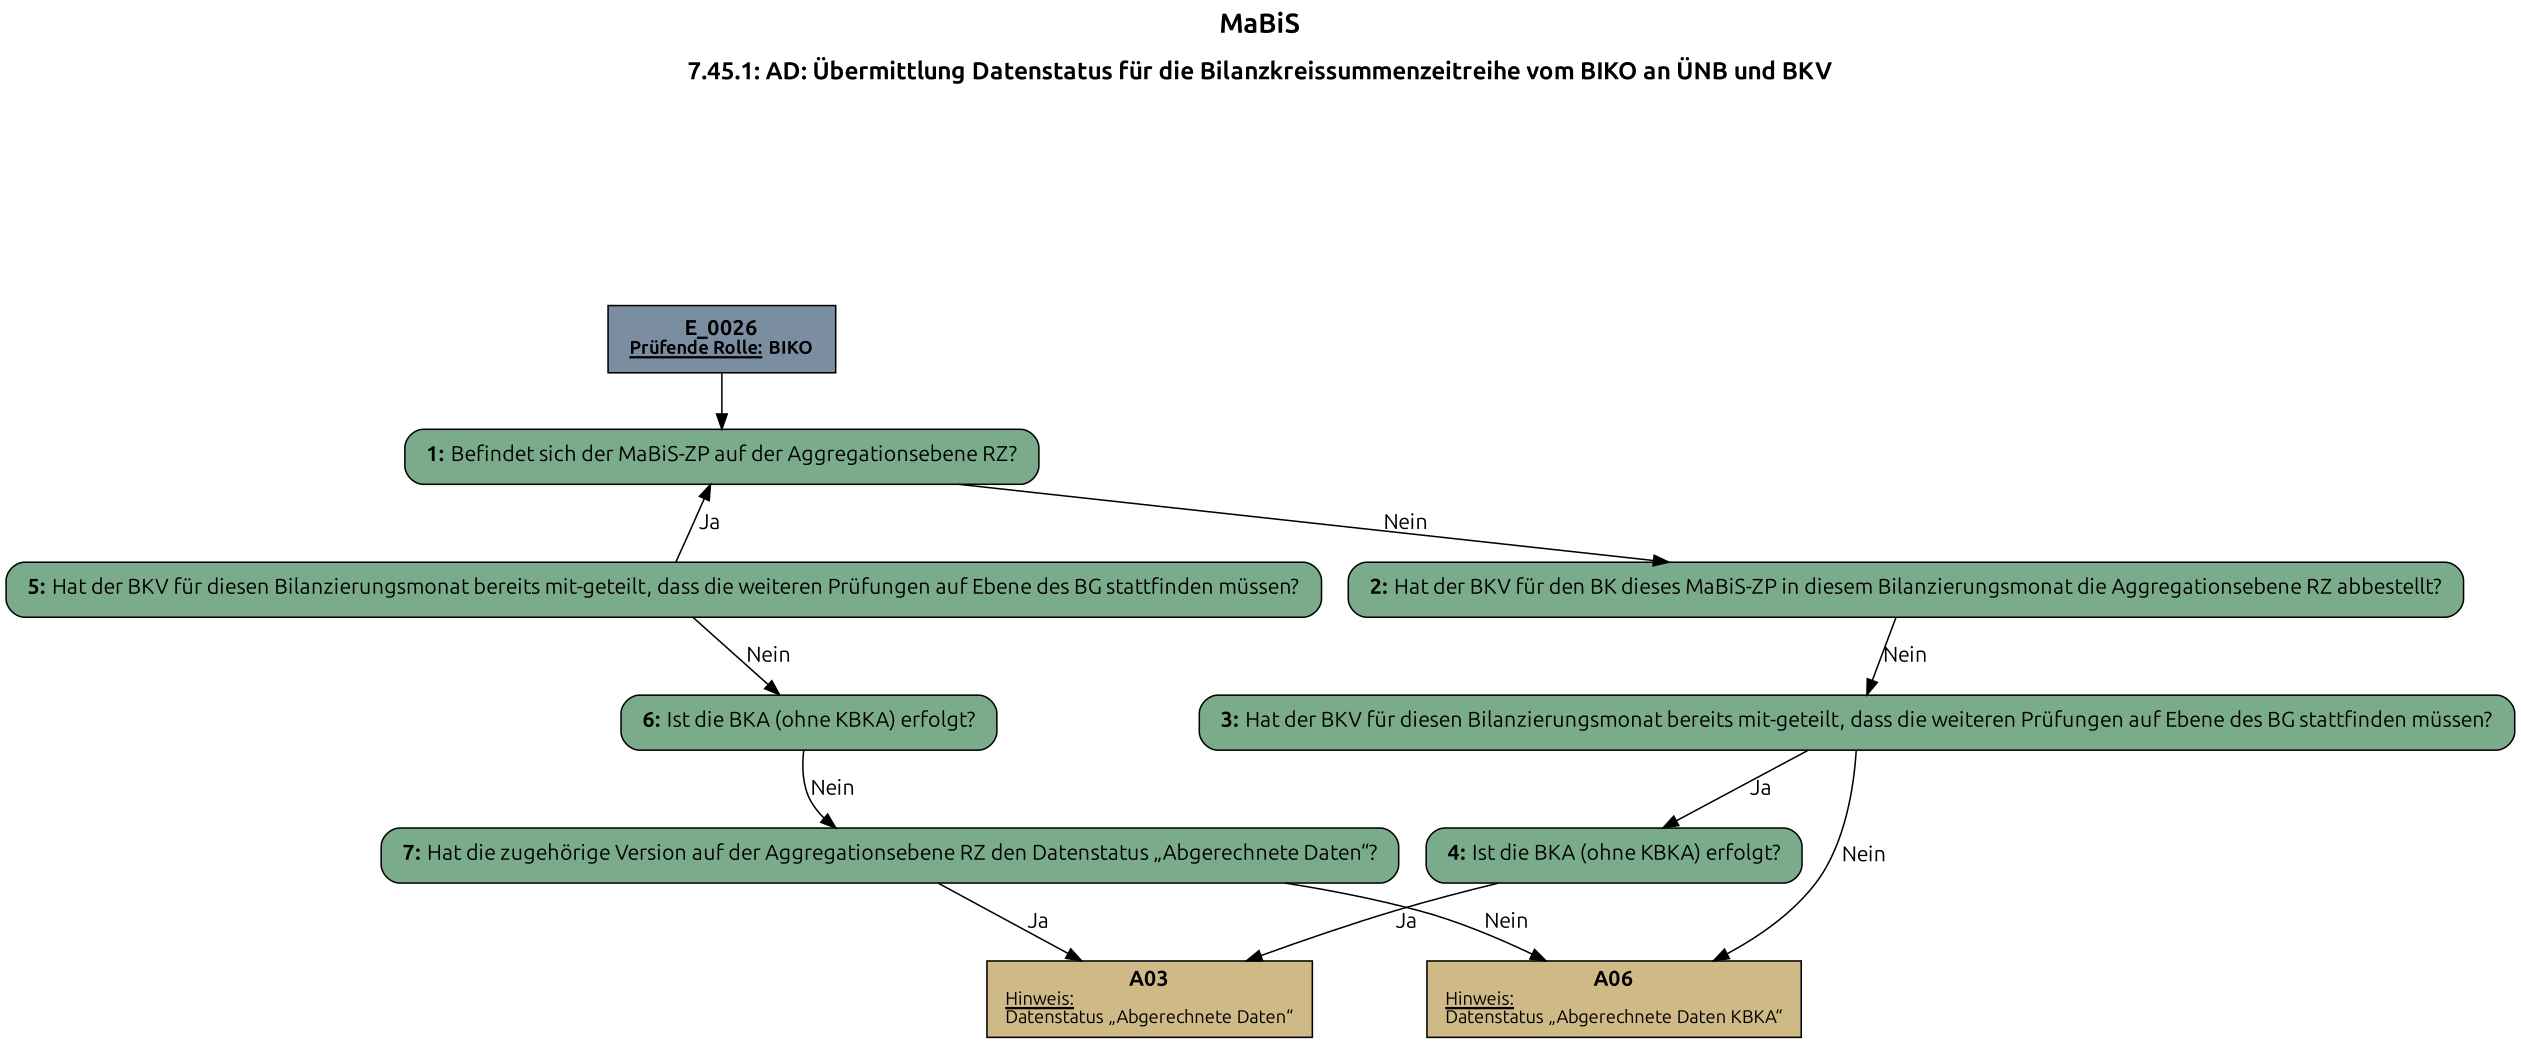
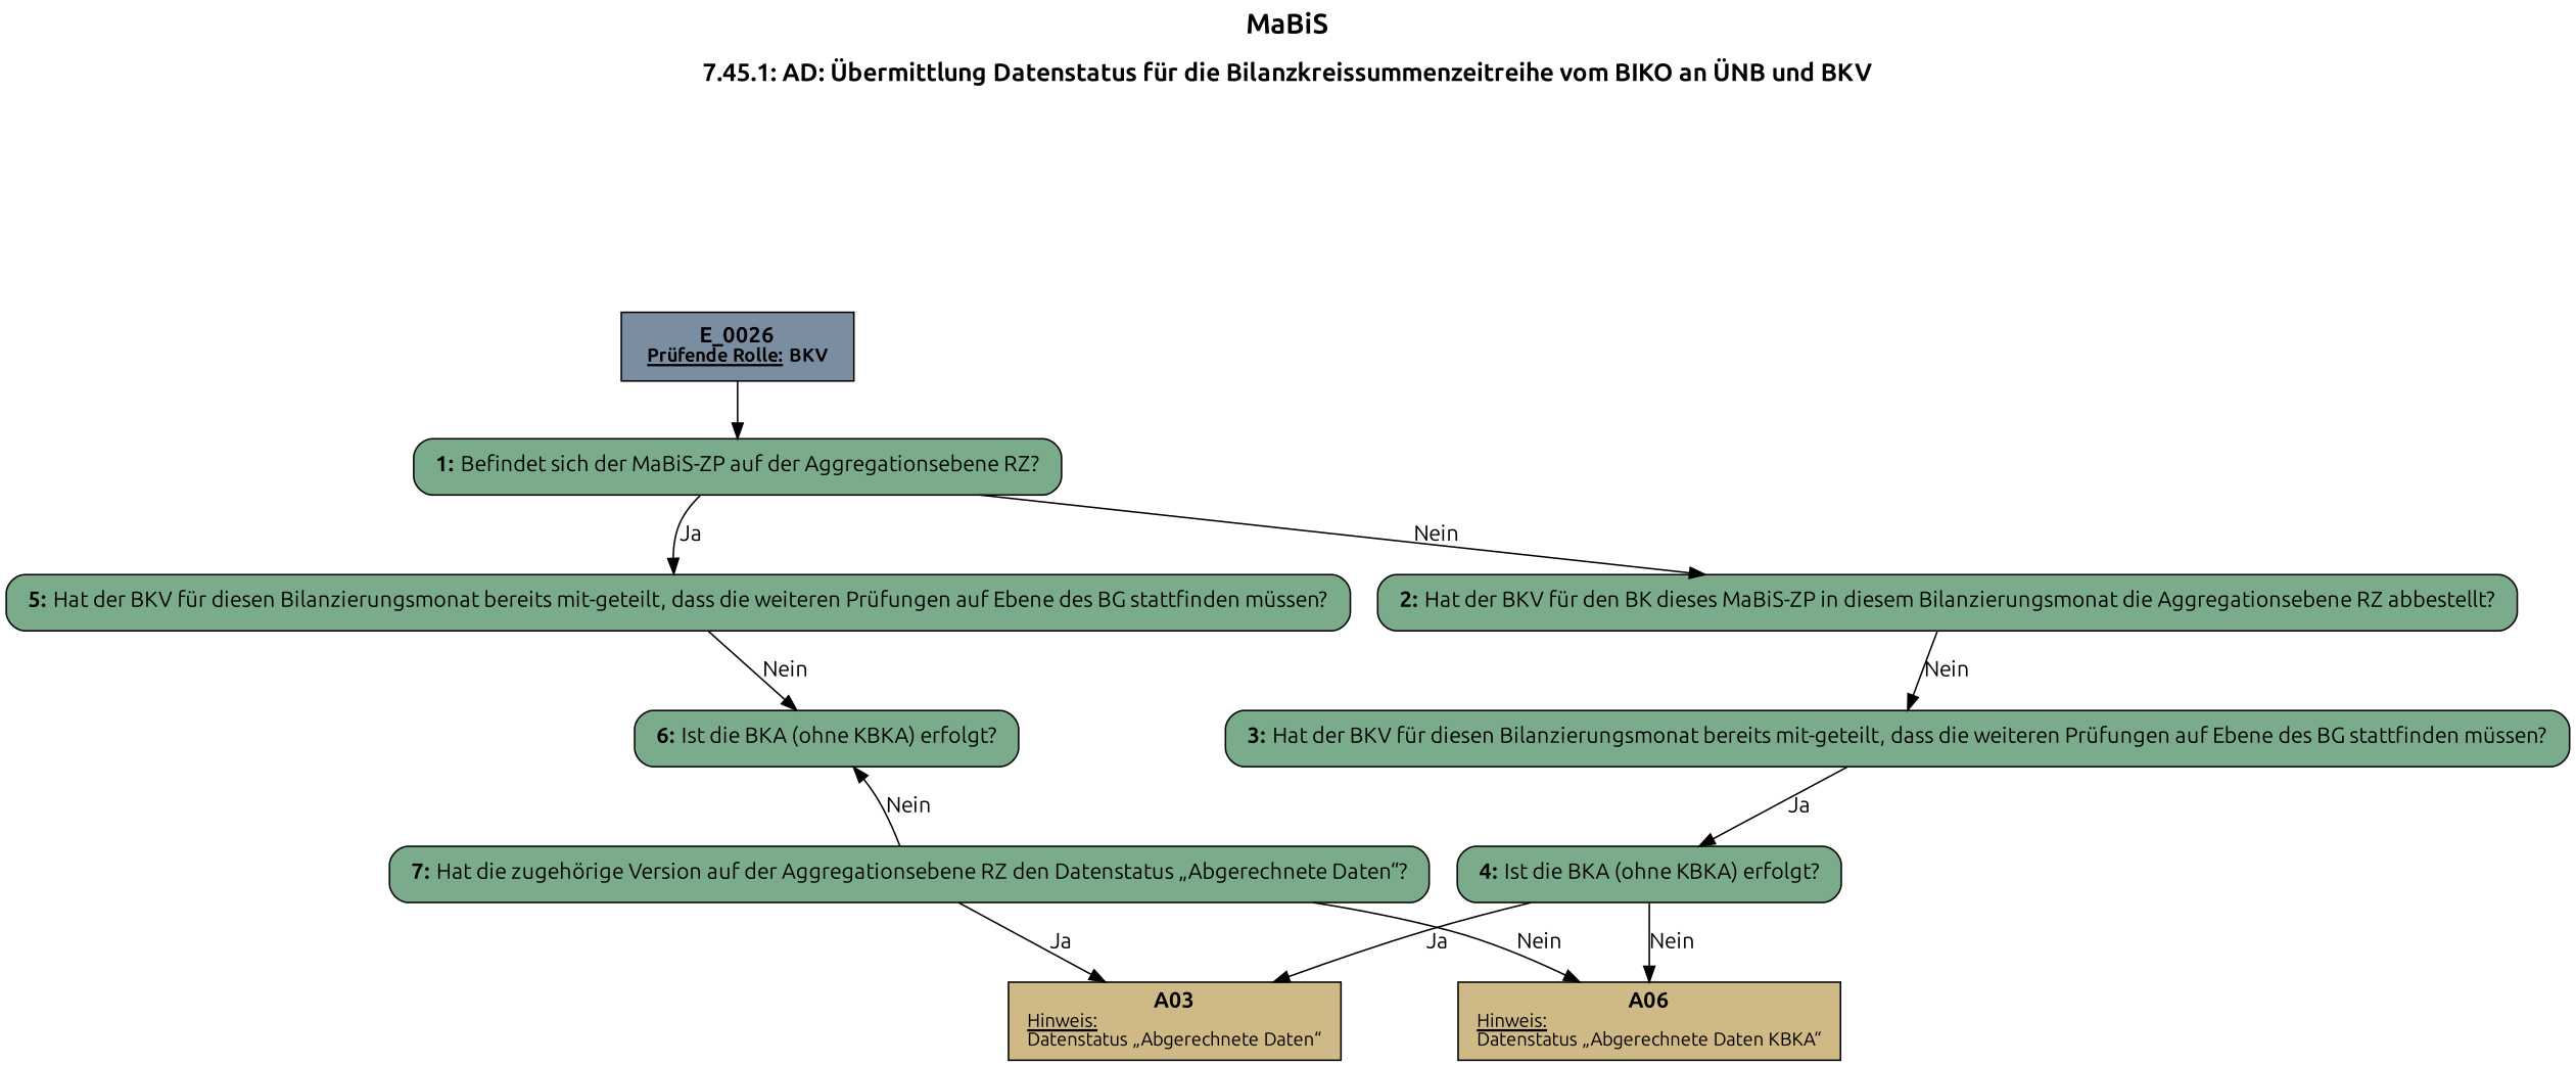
  digraph {
    fontname=Ubuntu
    label=<<B><FONT POINT-SIZE="18">MaBiS</FONT></B><BR/><BR/><B><FONT POINT-SIZE="16">7.45.1: AD: Übermittlung Datenstatus für die Bilanzkreissummenzeitreihe vom BIKO an ÜNB und BKV</FONT></B><BR/><BR/><BR/><BR/>>
    labelloc=t
    node [fillcolor="#7aab8a" fontname=Ubuntu margin="0.2,0.12" shape=box style="filled,rounded"]
    edge [fontname=Ubuntu]
-   n1 [fillcolor="#7a8da1" label=<<B>E_0026</B><BR align="center"/><FONT point-size="12"><B><U>Prüfende Rolle:</U> BIKO</B></FONT><BR align="center"/>> style=filled]
+   n1 [fillcolor="#7a8da1" label=<<B>E_0026</B><BR align="center"/><FONT point-size="12"><B><U>Prüfende Rolle:</U> BKV</B></FONT><BR align="center"/>> style=filled]
    n2 [label=<<B>1: </B>Befindet sich der MaBiS-ZP auf der Aggregationsebene RZ?<BR align="left"/>>]
    n3 [label=<<B>2: </B>Hat der BKV für den BK dieses MaBiS-ZP in diesem Bilanzierungsmonat die Aggregationsebene RZ abbestellt?<BR align="left"/>>]
    n4 [label=<<B>5: </B>Hat der BKV für diesen Bilanzierungsmonat bereits mit-geteilt, dass die weiteren Prüfungen auf Ebene des BG stattfinden müssen?<BR align="left"/>>]
    n5 [label=<<B>3: </B>Hat der BKV für diesen Bilanzierungsmonat bereits mit-geteilt, dass die weiteren Prüfungen auf Ebene des BG stattfinden müssen?<BR align="left"/>>]
    n6 [label=<<B>6: </B>Ist die BKA (ohne KBKA) erfolgt?<BR align="left"/>>]
    n7 [label=<<B>4: </B>Ist die BKA (ohne KBKA) erfolgt?<BR align="left"/>>]
    n8 [fillcolor="#cfb986" label=<<B>A03</B><BR align="center"/><FONT point-size="12"><U>Hinweis:</U><BR align="left"/>Datenstatus „Abgerechnete Daten“<BR align="left"/></FONT>> margin="0.17,0.08" style=filled]
    n9 [fillcolor="#cfb986" label=<<B>A06</B><BR align="center"/><FONT point-size="12"><U>Hinweis:</U><BR align="left"/>Datenstatus „Abgerechnete Daten KBKA“<BR align="left"/></FONT>> margin="0.17,0.08" style=filled]
    n10 [label=<<B>7: </B>Hat die zugehörige Version auf der Aggregationsebene RZ den Datenstatus „Abgerechnete Daten“?<BR align="left"/>>]
    n1 -> n2
    n2 -> n3 [label=Nein]
-   n4 -> n2 [label=Ja]
+   n2 -> n4 [label=Ja]
    n3 -> n5 [label=Nein]
    n4 -> n6 [label=Nein]
    n5 -> n7 [label=Ja]
-   n6 -> n10 [label=Nein]
+   n10 -> n6 [label=Nein]
    n7 -> n8 [label=Ja]
-   n5 -> n9 [label=Nein]
+   n7 -> n9 [label=Nein]
    n10 -> n8 [label=Ja]
    n10 -> n9 [label=Nein]
  }
